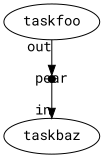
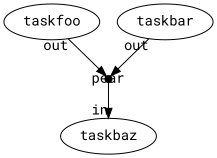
  digraph {
    fontname="Roboto Mono"
    node [fontname="Roboto Mono"]
    edge [fontname="Roboto Mono" taillabel=out]
    n1 [fillcolor=black fixedsize=true height=.1 label=pear shape=circle style=filled]
    taskbaz
    taskfoo
+   taskbar
    n1 -> taskbaz [headlabel=in taillabel=""]
    taskfoo -> n1
+   taskbar -> n1
  }
